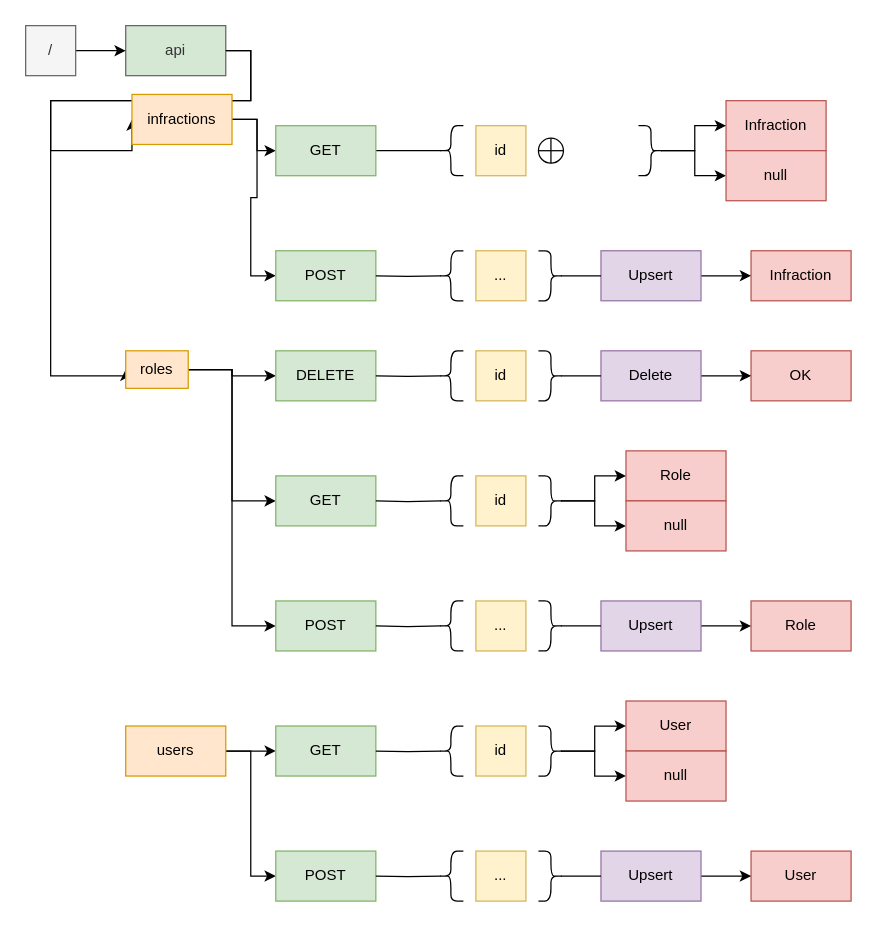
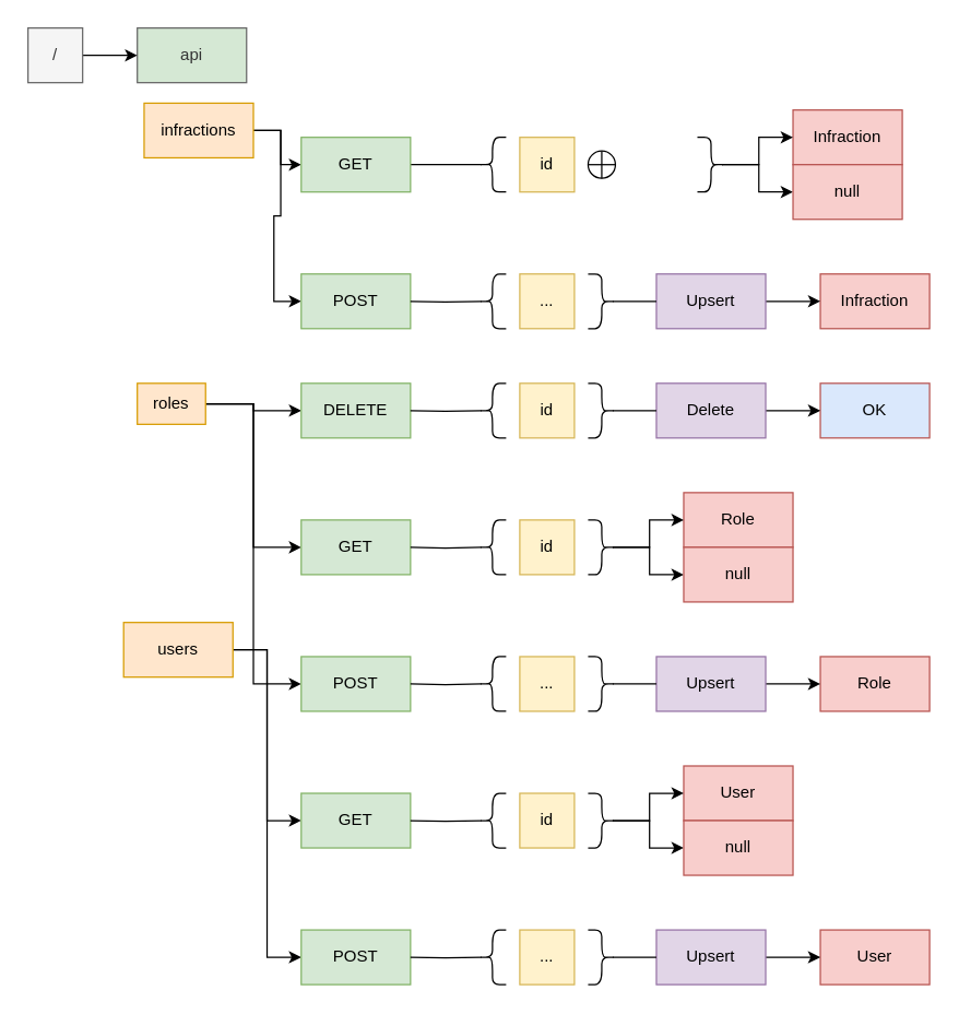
  <mxCell id="0" />
  <mxCell id="1" parent="0" />
- <mxCell id="2" style="edgeStyle=orthogonalEdgeStyle;rounded=0;orthogonalLoop=1;jettySize=auto;html=1;exitX=1;exitY=0.5;exitDx=0;exitDy=0;entryX=0;entryY=0.5;entryDx=0;entryDy=0;endArrow=classic;endFill=1;" edge="1" parent="1" source="3" target="13"><mxGeometry relative="1" as="geometry"><Array as="points"><mxPoint x="200" y="40" /><mxPoint x="200" y="80" /><mxPoint x="40" y="80" /><mxPoint x="40" y="300" /></Array></mxGeometry></mxCell>
  <mxCell id="3" value="api" style="rounded=0;whiteSpace=wrap;html=1;fillColor=#d5e8d4;strokeColor=#666666;fontColor=#333333;" vertex="1" parent="1"><mxGeometry x="100" y="20" width="80" height="40" as="geometry" /></mxCell>
- <mxCell id="4" style="edgeStyle=orthogonalEdgeStyle;rounded=0;orthogonalLoop=1;jettySize=auto;html=1;exitX=1;exitY=0.5;exitDx=0;exitDy=0;entryX=0;entryY=0.5;entryDx=0;entryDy=0;" edge="1" parent="1" source="3" target="9"><mxGeometry relative="1" as="geometry"><mxPoint x="300" y="40" as="sourcePoint" /><Array as="points"><mxPoint x="200" y="40" /><mxPoint x="200" y="80" /><mxPoint x="40" y="80" /><mxPoint x="40" y="120" /></Array></mxGeometry></mxCell>
  <mxCell id="5" style="edgeStyle=orthogonalEdgeStyle;rounded=0;orthogonalLoop=1;jettySize=auto;html=1;exitX=1;exitY=0.5;exitDx=0;exitDy=0;entryX=0;entryY=0.5;entryDx=0;entryDy=0;" edge="1" parent="1" source="6" target="3"><mxGeometry relative="1" as="geometry" /></mxCell>
  <mxCell id="6" value="/" style="rounded=0;whiteSpace=wrap;html=1;fillColor=#f5f5f5;strokeColor=#666666;fontColor=#333333;" vertex="1" parent="1"><mxGeometry x="20" y="20" width="40" height="40" as="geometry" /></mxCell>
  <mxCell id="7" style="edgeStyle=orthogonalEdgeStyle;rounded=0;orthogonalLoop=1;jettySize=auto;html=1;exitX=1;exitY=0.5;exitDx=0;exitDy=0;entryX=0;entryY=0.5;entryDx=0;entryDy=0;" edge="1" parent="1" source="9" target="18"><mxGeometry relative="1" as="geometry" /></mxCell>
  <mxCell id="8" style="edgeStyle=orthogonalEdgeStyle;rounded=0;orthogonalLoop=1;jettySize=auto;html=1;exitX=1;exitY=0.5;exitDx=0;exitDy=0;entryX=0;entryY=0.5;entryDx=0;entryDy=0;" edge="1" parent="1" source="9" target="19"><mxGeometry relative="1" as="geometry" /></mxCell>
  <mxCell id="9" value="infractions" style="rounded=0;whiteSpace=wrap;html=1;fillColor=#ffe6cc;strokeColor=#d79b00;" vertex="1" parent="1"><mxGeometry x="105" y="75" width="80" height="40" as="geometry" /></mxCell>
  <mxCell id="10" style="edgeStyle=orthogonalEdgeStyle;rounded=0;orthogonalLoop=1;jettySize=auto;html=1;exitX=1;exitY=0.5;exitDx=0;exitDy=0;entryX=0;entryY=0.5;entryDx=0;entryDy=0;" edge="1" parent="1" source="13" target="20"><mxGeometry relative="1" as="geometry" /></mxCell>
  <mxCell id="11" style="edgeStyle=orthogonalEdgeStyle;rounded=0;orthogonalLoop=1;jettySize=auto;html=1;exitX=1;exitY=0.5;exitDx=0;exitDy=0;entryX=0;entryY=0.5;entryDx=0;entryDy=0;" edge="1" parent="1" source="13" target="21"><mxGeometry relative="1" as="geometry" /></mxCell>
  <mxCell id="12" style="edgeStyle=orthogonalEdgeStyle;rounded=0;orthogonalLoop=1;jettySize=auto;html=1;exitX=1;exitY=0.5;exitDx=0;exitDy=0;entryX=0;entryY=0.5;entryDx=0;entryDy=0;" edge="1" parent="1" source="13" target="24"><mxGeometry relative="1" as="geometry" /></mxCell>
  <mxCell id="13" value="roles" style="rounded=0;whiteSpace=wrap;html=1;fillColor=#ffe6cc;strokeColor=#d79b00;" vertex="1" parent="1"><mxGeometry x="100" y="280" width="50" height="30" as="geometry" /></mxCell>
  <mxCell id="14" style="edgeStyle=orthogonalEdgeStyle;rounded=0;orthogonalLoop=1;jettySize=auto;html=1;exitX=1;exitY=0.5;exitDx=0;exitDy=0;entryX=0;entryY=0.5;entryDx=0;entryDy=0;" edge="1" parent="1" source="16" target="22"><mxGeometry relative="1" as="geometry" /></mxCell>
  <mxCell id="15" style="edgeStyle=orthogonalEdgeStyle;rounded=0;orthogonalLoop=1;jettySize=auto;html=1;exitX=1;exitY=0.5;exitDx=0;exitDy=0;entryX=0;entryY=0.5;entryDx=0;entryDy=0;" edge="1" parent="1" source="16" target="23"><mxGeometry relative="1" as="geometry" /></mxCell>
- <mxCell id="16" value="users" style="rounded=0;whiteSpace=wrap;html=1;fillColor=#ffe6cc;strokeColor=#d79b00;" vertex="1" parent="1"><mxGeometry x="100" y="580" width="80" height="40" as="geometry" /></mxCell>
+ <mxCell id="16" value="users" style="rounded=0;whiteSpace=wrap;html=1;fillColor=#ffe6cc;strokeColor=#d79b00;" vertex="1" parent="1"><mxGeometry x="90" y="455" width="80" height="40" as="geometry" /></mxCell>
  <mxCell id="17" style="edgeStyle=orthogonalEdgeStyle;rounded=0;orthogonalLoop=1;jettySize=auto;html=1;exitX=1;exitY=0.5;exitDx=0;exitDy=0;entryX=0.1;entryY=0.5;entryDx=0;entryDy=0;entryPerimeter=0;endArrow=none;endFill=0;" edge="1" parent="1" source="18" target="27"><mxGeometry relative="1" as="geometry" /></mxCell>
  <mxCell id="18" value="GET" style="rounded=0;whiteSpace=wrap;html=1;fillColor=#d5e8d4;strokeColor=#82b366;" vertex="1" parent="1"><mxGeometry x="220" y="100" width="80" height="40" as="geometry" /></mxCell>
  <mxCell id="19" value="POST" style="rounded=0;whiteSpace=wrap;html=1;fillColor=#d5e8d4;strokeColor=#82b366;" vertex="1" parent="1"><mxGeometry x="220" y="200" width="80" height="40" as="geometry" /></mxCell>
  <mxCell id="20" value="GET" style="rounded=0;whiteSpace=wrap;html=1;fillColor=#d5e8d4;strokeColor=#82b366;" vertex="1" parent="1"><mxGeometry x="220" y="380" width="80" height="40" as="geometry" /></mxCell>
  <mxCell id="21" value="POST" style="rounded=0;whiteSpace=wrap;html=1;fillColor=#d5e8d4;strokeColor=#82b366;" vertex="1" parent="1"><mxGeometry x="220" y="480" width="80" height="40" as="geometry" /></mxCell>
  <mxCell id="22" value="GET" style="rounded=0;whiteSpace=wrap;html=1;fillColor=#d5e8d4;strokeColor=#82b366;" vertex="1" parent="1"><mxGeometry x="220" y="580" width="80" height="40" as="geometry" /></mxCell>
  <mxCell id="23" value="POST" style="rounded=0;whiteSpace=wrap;html=1;fillColor=#d5e8d4;strokeColor=#82b366;" vertex="1" parent="1"><mxGeometry x="220" y="680" width="80" height="40" as="geometry" /></mxCell>
  <mxCell id="24" value="DELETE" style="rounded=0;whiteSpace=wrap;html=1;fillColor=#d5e8d4;strokeColor=#82b366;" vertex="1" parent="1"><mxGeometry x="220" y="280" width="80" height="40" as="geometry" /></mxCell>
  <mxCell id="25" value="id" style="rounded=0;whiteSpace=wrap;html=1;fillColor=#fff2cc;strokeColor=#d6b656;" vertex="1" parent="1"><mxGeometry x="380" y="100" width="40" height="40" as="geometry" /></mxCell>
  <mxCell id="26" value="Infraction" style="rounded=0;whiteSpace=wrap;html=1;fillColor=#f8cecc;strokeColor=#b85450;" vertex="1" parent="1"><mxGeometry x="580" y="80" width="80" height="40" as="geometry" /></mxCell>
  <mxCell id="27" value="" style="shape=curlyBracket;whiteSpace=wrap;html=1;rounded=1;" vertex="1" parent="1"><mxGeometry x="350" y="100" width="20" height="40" as="geometry" /></mxCell>
  <mxCell id="28" style="edgeStyle=orthogonalEdgeStyle;rounded=0;orthogonalLoop=1;jettySize=auto;html=1;exitX=0.1;exitY=0.5;exitDx=0;exitDy=0;exitPerimeter=0;entryX=0;entryY=0.5;entryDx=0;entryDy=0;endArrow=classic;endFill=1;" edge="1" parent="1" source="30" target="26"><mxGeometry relative="1" as="geometry" /></mxCell>
  <mxCell id="29" style="edgeStyle=orthogonalEdgeStyle;rounded=0;orthogonalLoop=1;jettySize=auto;html=1;exitX=0.1;exitY=0.5;exitDx=0;exitDy=0;exitPerimeter=0;entryX=0;entryY=0.5;entryDx=0;entryDy=0;endArrow=classic;endFill=1;" edge="1" parent="1" source="30" target="31"><mxGeometry relative="1" as="geometry" /></mxCell>
  <mxCell id="30" value="" style="shape=curlyBracket;whiteSpace=wrap;html=1;rounded=1;rotation=-180;" vertex="1" parent="1"><mxGeometry x="510" y="100" width="20" height="40" as="geometry" /></mxCell>
  <mxCell id="31" value="null" style="rounded=0;whiteSpace=wrap;html=1;fillColor=#f8cecc;strokeColor=#b85450;" vertex="1" parent="1"><mxGeometry x="580" y="120" width="80" height="40" as="geometry" /></mxCell>
  <mxCell id="32" style="edgeStyle=orthogonalEdgeStyle;rounded=0;orthogonalLoop=1;jettySize=auto;html=1;exitX=1;exitY=0.5;exitDx=0;exitDy=0;entryX=0.1;entryY=0.5;entryDx=0;entryDy=0;entryPerimeter=0;endArrow=none;endFill=0;" edge="1" parent="1" target="35"><mxGeometry relative="1" as="geometry"><mxPoint x="300" y="220" as="sourcePoint" /></mxGeometry></mxCell>
  <mxCell id="33" value="..." style="rounded=0;whiteSpace=wrap;html=1;fillColor=#fff2cc;strokeColor=#d6b656;" vertex="1" parent="1"><mxGeometry x="380" y="200" width="40" height="40" as="geometry" /></mxCell>
  <mxCell id="34" value="Infraction" style="rounded=0;whiteSpace=wrap;html=1;fillColor=#f8cecc;strokeColor=#b85450;" vertex="1" parent="1"><mxGeometry x="600" y="200" width="80" height="40" as="geometry" /></mxCell>
  <mxCell id="35" value="" style="shape=curlyBracket;whiteSpace=wrap;html=1;rounded=1;" vertex="1" parent="1"><mxGeometry x="350" y="200" width="20" height="40" as="geometry" /></mxCell>
  <mxCell id="36" style="edgeStyle=orthogonalEdgeStyle;rounded=0;orthogonalLoop=1;jettySize=auto;html=1;exitX=0.1;exitY=0.5;exitDx=0;exitDy=0;exitPerimeter=0;entryX=0;entryY=0.5;entryDx=0;entryDy=0;endArrow=classic;endFill=1;" edge="1" parent="1" source="38" target="34"><mxGeometry relative="1" as="geometry" /></mxCell>
  <mxCell id="37" value="" style="shape=curlyBracket;whiteSpace=wrap;html=1;rounded=1;rotation=-180;" vertex="1" parent="1"><mxGeometry x="430" y="200" width="20" height="40" as="geometry" /></mxCell>
  <mxCell id="38" value="Upsert" style="rounded=0;whiteSpace=wrap;html=1;fillColor=#e1d5e7;strokeColor=#9673a6;" vertex="1" parent="1"><mxGeometry x="480" y="200" width="80" height="40" as="geometry" /></mxCell>
  <mxCell id="39" style="edgeStyle=orthogonalEdgeStyle;rounded=0;orthogonalLoop=1;jettySize=auto;html=1;exitX=0.1;exitY=0.5;exitDx=0;exitDy=0;exitPerimeter=0;entryX=0;entryY=0.5;entryDx=0;entryDy=0;endArrow=none;endFill=0;" edge="1" parent="1" source="37" target="38"><mxGeometry relative="1" as="geometry"><mxPoint x="448" y="220" as="sourcePoint" /><mxPoint x="620" y="220" as="targetPoint" /></mxGeometry></mxCell>
  <mxCell id="40" style="edgeStyle=orthogonalEdgeStyle;rounded=0;orthogonalLoop=1;jettySize=auto;html=1;exitX=1;exitY=0.5;exitDx=0;exitDy=0;entryX=0.1;entryY=0.5;entryDx=0;entryDy=0;entryPerimeter=0;endArrow=none;endFill=0;" edge="1" parent="1" target="42"><mxGeometry relative="1" as="geometry"><mxPoint x="300" y="300" as="sourcePoint" /></mxGeometry></mxCell>
  <mxCell id="41" value="id" style="rounded=0;whiteSpace=wrap;html=1;fillColor=#fff2cc;strokeColor=#d6b656;" vertex="1" parent="1"><mxGeometry x="380" y="280" width="40" height="40" as="geometry" /></mxCell>
  <mxCell id="42" value="" style="shape=curlyBracket;whiteSpace=wrap;html=1;rounded=1;" vertex="1" parent="1"><mxGeometry x="350" y="280" width="20" height="40" as="geometry" /></mxCell>
  <mxCell id="43" value="" style="shape=curlyBracket;whiteSpace=wrap;html=1;rounded=1;rotation=-180;" vertex="1" parent="1"><mxGeometry x="430" y="280" width="20" height="40" as="geometry" /></mxCell>
- <mxCell id="44" value="OK" style="rounded=0;whiteSpace=wrap;html=1;fillColor=#f8cecc;strokeColor=#b85450;" vertex="1" parent="1"><mxGeometry x="600" y="280" width="80" height="40" as="geometry" /></mxCell>
+ <mxCell id="44" value="OK" style="rounded=0;whiteSpace=wrap;html=1;fillColor=#dae8fc;strokeColor=#b85450;" vertex="1" parent="1"><mxGeometry x="600" y="280" width="80" height="40" as="geometry" /></mxCell>
  <mxCell id="45" style="edgeStyle=orthogonalEdgeStyle;rounded=0;orthogonalLoop=1;jettySize=auto;html=1;exitX=0.1;exitY=0.5;exitDx=0;exitDy=0;exitPerimeter=0;entryX=0;entryY=0.5;entryDx=0;entryDy=0;endArrow=classic;endFill=1;" edge="1" parent="1" source="46"><mxGeometry relative="1" as="geometry"><mxPoint x="600" y="300" as="targetPoint" /></mxGeometry></mxCell>
  <mxCell id="46" value="Delete" style="rounded=0;whiteSpace=wrap;html=1;fillColor=#e1d5e7;strokeColor=#9673a6;" vertex="1" parent="1"><mxGeometry x="480" y="280" width="80" height="40" as="geometry" /></mxCell>
  <mxCell id="47" style="edgeStyle=orthogonalEdgeStyle;rounded=0;orthogonalLoop=1;jettySize=auto;html=1;exitX=0.1;exitY=0.5;exitDx=0;exitDy=0;exitPerimeter=0;entryX=0;entryY=0.5;entryDx=0;entryDy=0;endArrow=none;endFill=0;" edge="1" parent="1" target="46"><mxGeometry relative="1" as="geometry"><mxPoint x="448" y="300" as="sourcePoint" /><mxPoint x="620" y="300" as="targetPoint" /></mxGeometry></mxCell>
  <mxCell id="48" style="edgeStyle=orthogonalEdgeStyle;rounded=0;orthogonalLoop=1;jettySize=auto;html=1;exitX=1;exitY=0.5;exitDx=0;exitDy=0;entryX=0.1;entryY=0.5;entryDx=0;entryDy=0;entryPerimeter=0;endArrow=none;endFill=0;" edge="1" parent="1" target="51"><mxGeometry relative="1" as="geometry"><mxPoint x="300" y="400" as="sourcePoint" /></mxGeometry></mxCell>
  <mxCell id="49" value="id" style="rounded=0;whiteSpace=wrap;html=1;fillColor=#fff2cc;strokeColor=#d6b656;" vertex="1" parent="1"><mxGeometry x="380" y="380" width="40" height="40" as="geometry" /></mxCell>
  <mxCell id="50" value="Role" style="rounded=0;whiteSpace=wrap;html=1;fillColor=#f8cecc;strokeColor=#b85450;" vertex="1" parent="1"><mxGeometry x="500" y="360" width="80" height="40" as="geometry" /></mxCell>
  <mxCell id="51" value="" style="shape=curlyBracket;whiteSpace=wrap;html=1;rounded=1;" vertex="1" parent="1"><mxGeometry x="350" y="380" width="20" height="40" as="geometry" /></mxCell>
  <mxCell id="52" style="edgeStyle=orthogonalEdgeStyle;rounded=0;orthogonalLoop=1;jettySize=auto;html=1;exitX=0.1;exitY=0.5;exitDx=0;exitDy=0;exitPerimeter=0;entryX=0;entryY=0.5;entryDx=0;entryDy=0;endArrow=classic;endFill=1;" edge="1" parent="1" source="54" target="50"><mxGeometry relative="1" as="geometry" /></mxCell>
  <mxCell id="53" style="edgeStyle=orthogonalEdgeStyle;rounded=0;orthogonalLoop=1;jettySize=auto;html=1;exitX=0.1;exitY=0.5;exitDx=0;exitDy=0;exitPerimeter=0;entryX=0;entryY=0.5;entryDx=0;entryDy=0;endArrow=classic;endFill=1;" edge="1" parent="1" source="54" target="55"><mxGeometry relative="1" as="geometry" /></mxCell>
  <mxCell id="54" value="" style="shape=curlyBracket;whiteSpace=wrap;html=1;rounded=1;rotation=-180;" vertex="1" parent="1"><mxGeometry x="430" y="380" width="20" height="40" as="geometry" /></mxCell>
  <mxCell id="55" value="null" style="rounded=0;whiteSpace=wrap;html=1;fillColor=#f8cecc;strokeColor=#b85450;" vertex="1" parent="1"><mxGeometry x="500" y="400" width="80" height="40" as="geometry" /></mxCell>
  <mxCell id="56" style="edgeStyle=orthogonalEdgeStyle;rounded=0;orthogonalLoop=1;jettySize=auto;html=1;exitX=1;exitY=0.5;exitDx=0;exitDy=0;entryX=0.1;entryY=0.5;entryDx=0;entryDy=0;entryPerimeter=0;endArrow=none;endFill=0;" edge="1" parent="1" target="59"><mxGeometry relative="1" as="geometry"><mxPoint x="300" y="500" as="sourcePoint" /></mxGeometry></mxCell>
  <mxCell id="57" value="..." style="rounded=0;whiteSpace=wrap;html=1;fillColor=#fff2cc;strokeColor=#d6b656;" vertex="1" parent="1"><mxGeometry x="380" y="480" width="40" height="40" as="geometry" /></mxCell>
  <mxCell id="58" value="Role" style="rounded=0;whiteSpace=wrap;html=1;fillColor=#f8cecc;strokeColor=#b85450;" vertex="1" parent="1"><mxGeometry x="600" y="480" width="80" height="40" as="geometry" /></mxCell>
  <mxCell id="59" value="" style="shape=curlyBracket;whiteSpace=wrap;html=1;rounded=1;" vertex="1" parent="1"><mxGeometry x="350" y="480" width="20" height="40" as="geometry" /></mxCell>
  <mxCell id="60" style="edgeStyle=orthogonalEdgeStyle;rounded=0;orthogonalLoop=1;jettySize=auto;html=1;exitX=0.1;exitY=0.5;exitDx=0;exitDy=0;exitPerimeter=0;entryX=0;entryY=0.5;entryDx=0;entryDy=0;endArrow=classic;endFill=1;" edge="1" parent="1" source="62" target="58"><mxGeometry relative="1" as="geometry" /></mxCell>
  <mxCell id="61" value="" style="shape=curlyBracket;whiteSpace=wrap;html=1;rounded=1;rotation=-180;" vertex="1" parent="1"><mxGeometry x="430" y="480" width="20" height="40" as="geometry" /></mxCell>
  <mxCell id="62" value="Upsert" style="rounded=0;whiteSpace=wrap;html=1;fillColor=#e1d5e7;strokeColor=#9673a6;" vertex="1" parent="1"><mxGeometry x="480" y="480" width="80" height="40" as="geometry" /></mxCell>
  <mxCell id="63" style="edgeStyle=orthogonalEdgeStyle;rounded=0;orthogonalLoop=1;jettySize=auto;html=1;exitX=0.1;exitY=0.5;exitDx=0;exitDy=0;exitPerimeter=0;entryX=0;entryY=0.5;entryDx=0;entryDy=0;endArrow=none;endFill=0;" edge="1" parent="1" source="61" target="62"><mxGeometry relative="1" as="geometry"><mxPoint x="448" y="500" as="sourcePoint" /><mxPoint x="620" y="500" as="targetPoint" /></mxGeometry></mxCell>
  <mxCell id="64" style="edgeStyle=orthogonalEdgeStyle;rounded=0;orthogonalLoop=1;jettySize=auto;html=1;exitX=1;exitY=0.5;exitDx=0;exitDy=0;entryX=0.1;entryY=0.5;entryDx=0;entryDy=0;entryPerimeter=0;endArrow=none;endFill=0;" edge="1" parent="1" target="67"><mxGeometry relative="1" as="geometry"><mxPoint x="300" y="600" as="sourcePoint" /></mxGeometry></mxCell>
  <mxCell id="65" value="id" style="rounded=0;whiteSpace=wrap;html=1;fillColor=#fff2cc;strokeColor=#d6b656;" vertex="1" parent="1"><mxGeometry x="380" y="580" width="40" height="40" as="geometry" /></mxCell>
  <mxCell id="66" value="User" style="rounded=0;whiteSpace=wrap;html=1;fillColor=#f8cecc;strokeColor=#b85450;" vertex="1" parent="1"><mxGeometry x="500" y="560" width="80" height="40" as="geometry" /></mxCell>
  <mxCell id="67" value="" style="shape=curlyBracket;whiteSpace=wrap;html=1;rounded=1;" vertex="1" parent="1"><mxGeometry x="350" y="580" width="20" height="40" as="geometry" /></mxCell>
  <mxCell id="68" style="edgeStyle=orthogonalEdgeStyle;rounded=0;orthogonalLoop=1;jettySize=auto;html=1;exitX=0.1;exitY=0.5;exitDx=0;exitDy=0;exitPerimeter=0;entryX=0;entryY=0.5;entryDx=0;entryDy=0;endArrow=classic;endFill=1;" edge="1" parent="1" source="70" target="66"><mxGeometry relative="1" as="geometry" /></mxCell>
  <mxCell id="69" style="edgeStyle=orthogonalEdgeStyle;rounded=0;orthogonalLoop=1;jettySize=auto;html=1;exitX=0.1;exitY=0.5;exitDx=0;exitDy=0;exitPerimeter=0;entryX=0;entryY=0.5;entryDx=0;entryDy=0;endArrow=classic;endFill=1;" edge="1" parent="1" source="70" target="71"><mxGeometry relative="1" as="geometry" /></mxCell>
  <mxCell id="70" value="" style="shape=curlyBracket;whiteSpace=wrap;html=1;rounded=1;rotation=-180;" vertex="1" parent="1"><mxGeometry x="430" y="580" width="20" height="40" as="geometry" /></mxCell>
  <mxCell id="71" value="null" style="rounded=0;whiteSpace=wrap;html=1;fillColor=#f8cecc;strokeColor=#b85450;" vertex="1" parent="1"><mxGeometry x="500" y="600" width="80" height="40" as="geometry" /></mxCell>
  <mxCell id="72" style="edgeStyle=orthogonalEdgeStyle;rounded=0;orthogonalLoop=1;jettySize=auto;html=1;exitX=1;exitY=0.5;exitDx=0;exitDy=0;entryX=0.1;entryY=0.5;entryDx=0;entryDy=0;entryPerimeter=0;endArrow=none;endFill=0;" edge="1" parent="1" target="75"><mxGeometry relative="1" as="geometry"><mxPoint x="300" y="700" as="sourcePoint" /></mxGeometry></mxCell>
  <mxCell id="73" value="..." style="rounded=0;whiteSpace=wrap;html=1;fillColor=#fff2cc;strokeColor=#d6b656;" vertex="1" parent="1"><mxGeometry x="380" y="680" width="40" height="40" as="geometry" /></mxCell>
  <mxCell id="74" value="User" style="rounded=0;whiteSpace=wrap;html=1;fillColor=#f8cecc;strokeColor=#b85450;" vertex="1" parent="1"><mxGeometry x="600" y="680" width="80" height="40" as="geometry" /></mxCell>
  <mxCell id="75" value="" style="shape=curlyBracket;whiteSpace=wrap;html=1;rounded=1;" vertex="1" parent="1"><mxGeometry x="350" y="680" width="20" height="40" as="geometry" /></mxCell>
  <mxCell id="76" style="edgeStyle=orthogonalEdgeStyle;rounded=0;orthogonalLoop=1;jettySize=auto;html=1;exitX=0.1;exitY=0.5;exitDx=0;exitDy=0;exitPerimeter=0;entryX=0;entryY=0.5;entryDx=0;entryDy=0;endArrow=classic;endFill=1;" edge="1" parent="1" source="78" target="74"><mxGeometry relative="1" as="geometry" /></mxCell>
  <mxCell id="77" value="" style="shape=curlyBracket;whiteSpace=wrap;html=1;rounded=1;rotation=-180;" vertex="1" parent="1"><mxGeometry x="430" y="680" width="20" height="40" as="geometry" /></mxCell>
  <mxCell id="78" value="Upsert" style="rounded=0;whiteSpace=wrap;html=1;fillColor=#e1d5e7;strokeColor=#9673a6;" vertex="1" parent="1"><mxGeometry x="480" y="680" width="80" height="40" as="geometry" /></mxCell>
  <mxCell id="79" style="edgeStyle=orthogonalEdgeStyle;rounded=0;orthogonalLoop=1;jettySize=auto;html=1;exitX=0.1;exitY=0.5;exitDx=0;exitDy=0;exitPerimeter=0;entryX=0;entryY=0.5;entryDx=0;entryDy=0;endArrow=none;endFill=0;" edge="1" parent="1" source="77" target="78"><mxGeometry relative="1" as="geometry"><mxPoint x="448" y="700" as="sourcePoint" /><mxPoint x="620" y="700" as="targetPoint" /></mxGeometry></mxCell>
  <mxCell id="80" value="" style="shape=orEllipse;perimeter=ellipsePerimeter;whiteSpace=wrap;html=1;backgroundOutline=1;" vertex="1" parent="1"><mxGeometry x="430" y="110" width="20" height="20" as="geometry" /></mxCell>
